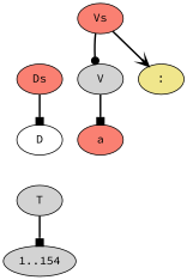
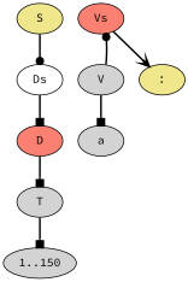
  digraph {
    fontname="Source Code Pro"
    node [fillcolor=lightgrey fontname="Source Code Pro" style=filled]
    edge [arrowhead=box fontname="Source Code Pro" style=bold]
-   n2 [fillcolor=salmon label=Ds]
-   n3 [fillcolor=white label=D]
+   n1 [fillcolor=khaki label=S]
+   n2 [fillcolor=white label=Ds]
+   n3 [fillcolor=salmon label=D]
    n4 [label=T]
    n5 [fillcolor=salmon label=Vs]
    n6 [label=V]
    n7 [fillcolor=khaki label=":"]
-   n8 [label="1..154"]
-   n9 [fillcolor=salmon label=a]
+   n8 [label="1..150"]
+   n9 [label=a]
+   n1 -> n2 [arrowhead=dot]
    n2 -> n3
+   n3 -> n4
    n4 -> n8
-   n5 -> n6 [arrowhead=dot]
+   n6 -> n5 [arrowhead=dot]
    n5 -> n7 [arrowhead=vee]
    n6 -> n9
  }
